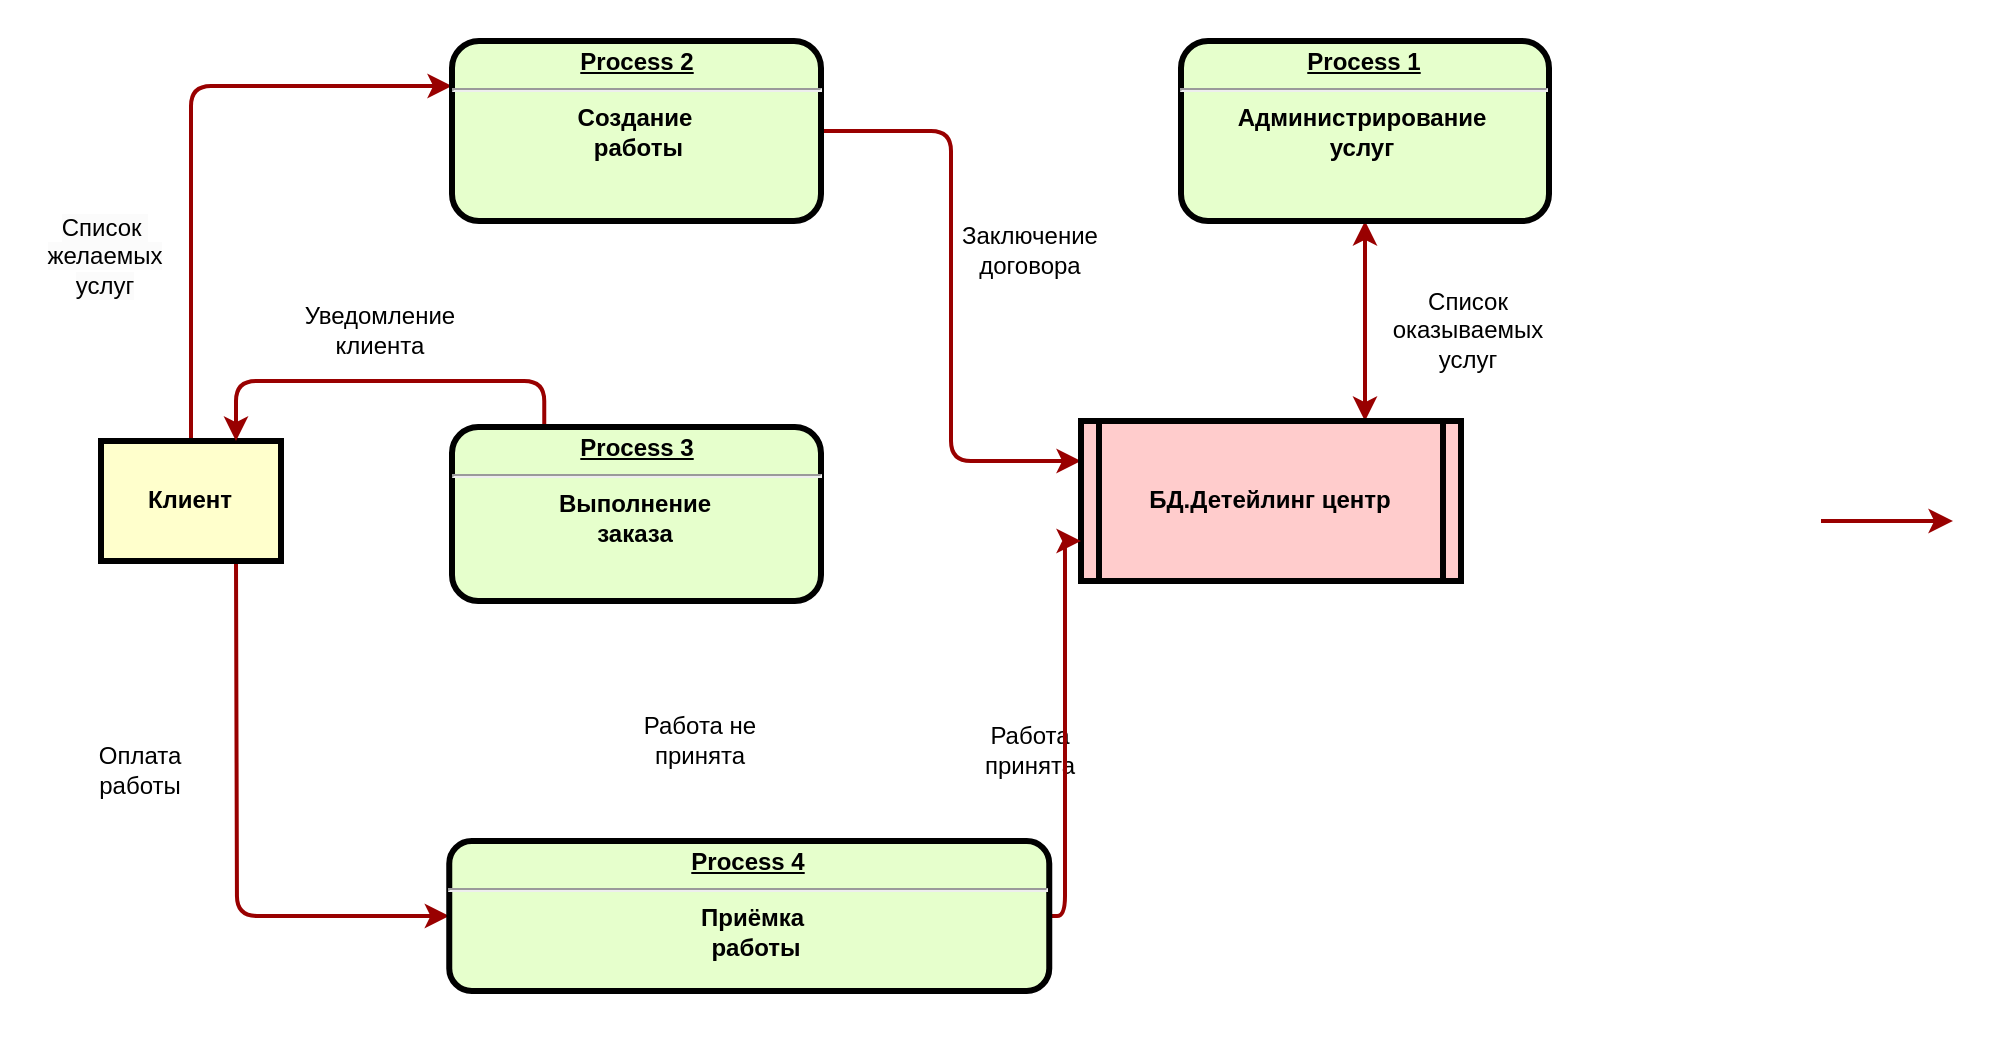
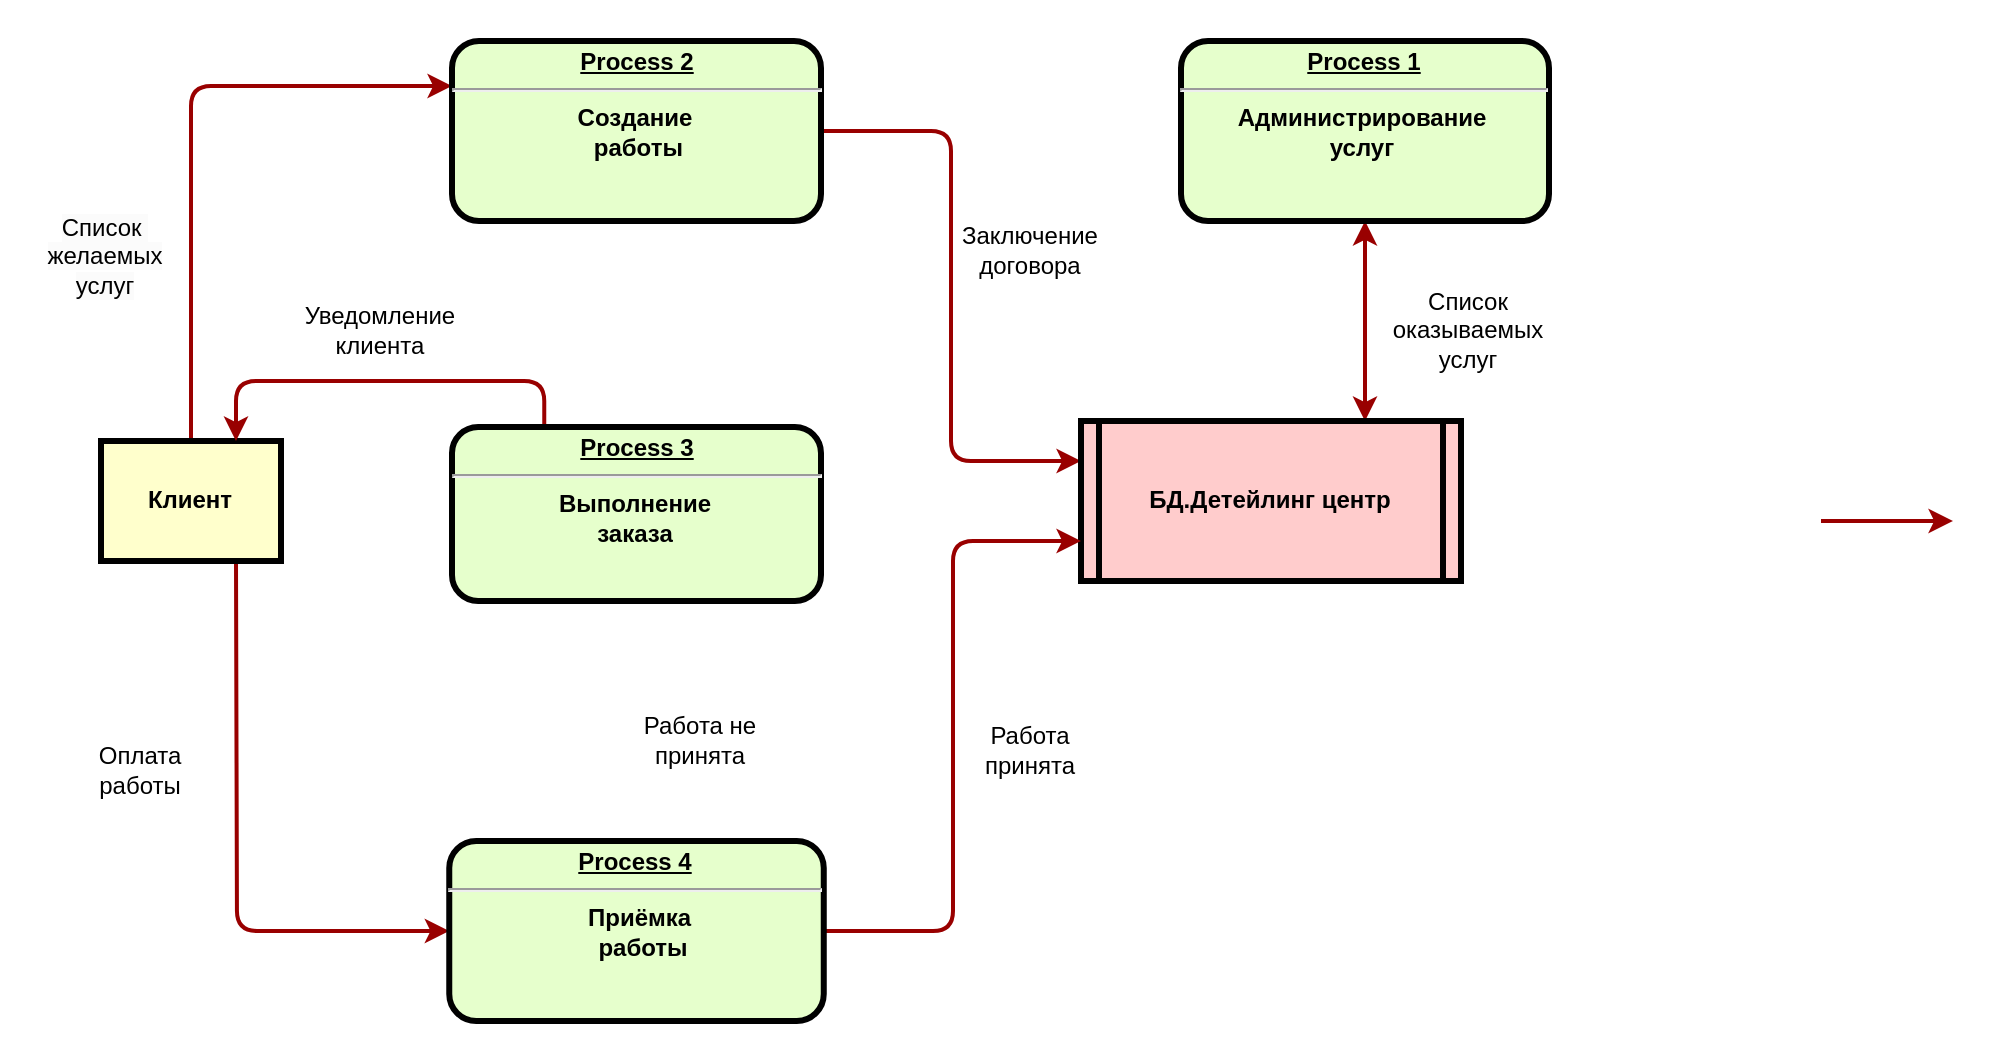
  <mxCell id="0" />
  <mxCell id="1" parent="0" />
  <mxCell id="2" style="edgeStyle=elbowEdgeStyle;rounded=1;orthogonalLoop=1;jettySize=auto;html=1;exitX=0.5;exitY=0;exitDx=0;exitDy=0;entryX=0;entryY=0.25;entryDx=0;entryDy=0;strokeWidth=2;strokeColor=#990000;" edge="1" parent="1" source="4" target="8"><mxGeometry relative="1" as="geometry"><Array as="points"><mxPoint x="95" y="130" /></Array></mxGeometry></mxCell>
  <mxCell id="3" style="edgeStyle=elbowEdgeStyle;rounded=1;orthogonalLoop=1;jettySize=auto;html=1;exitX=0.75;exitY=1;exitDx=0;exitDy=0;entryX=0;entryY=0.5;entryDx=0;entryDy=0;strokeWidth=2;strokeColor=#990000;" edge="1" parent="1" source="4" target="18"><mxGeometry relative="1" as="geometry"><Array as="points"><mxPoint x="118" y="370" /></Array></mxGeometry></mxCell>
  <mxCell id="4" value="Клиент" style="whiteSpace=wrap;align=center;verticalAlign=middle;fontStyle=1;strokeWidth=3;fillColor=#FFFFCC" vertex="1" parent="1"><mxGeometry x="50" y="220" width="90" height="60" as="geometry" /></mxCell>
  <mxCell id="5" style="edgeStyle=elbowEdgeStyle;rounded=1;orthogonalLoop=1;jettySize=auto;html=1;exitX=0.5;exitY=1;exitDx=0;exitDy=0;entryX=0.75;entryY=0;entryDx=0;entryDy=0;strokeWidth=2;startArrow=classic;startFill=1;strokeColor=#990000;" edge="1" parent="1" source="6" target="11"><mxGeometry relative="1" as="geometry" /></mxCell>
  <mxCell id="6" value="&lt;p style=&quot;margin: 0px; margin-top: 4px; text-align: center; text-decoration: underline;&quot;&gt;&lt;strong&gt;Process 1&lt;br&gt;&lt;/strong&gt;&lt;/p&gt;&lt;hr&gt;&lt;p style=&quot;margin: 0px; margin-left: 8px;&quot;&gt;Администрирование&amp;nbsp; &amp;nbsp;&lt;/p&gt;&lt;p style=&quot;margin: 0px; margin-left: 8px;&quot;&gt;у&lt;span style=&quot;background-color: initial;&quot;&gt;слуг&amp;nbsp; &amp;nbsp;&lt;/span&gt;&lt;/p&gt;" style="verticalAlign=middle;align=center;overflow=fill;fontSize=12;fontFamily=Helvetica;html=1;rounded=1;fontStyle=1;strokeWidth=3;fillColor=#E6FFCC" vertex="1" parent="1"><mxGeometry x="590" y="20" width="184" height="90" as="geometry" /></mxCell>
  <mxCell id="7" style="edgeStyle=elbowEdgeStyle;rounded=1;orthogonalLoop=1;jettySize=auto;html=1;exitX=1;exitY=0.5;exitDx=0;exitDy=0;entryX=0;entryY=0.25;entryDx=0;entryDy=0;strokeWidth=2;strokeColor=#990000;" edge="1" parent="1" source="8" target="11"><mxGeometry relative="1" as="geometry" /></mxCell>
  <mxCell id="8" value="&lt;p style=&quot;margin: 0px; margin-top: 4px; text-align: center; text-decoration: underline;&quot;&gt;&lt;strong&gt;Process 2&lt;br&gt;&lt;/strong&gt;&lt;/p&gt;&lt;hr&gt;&lt;p style=&quot;margin: 0px; margin-left: 8px;&quot;&gt;Создание&amp;nbsp; &amp;nbsp;&lt;/p&gt;&lt;p style=&quot;margin: 0px; margin-left: 8px;&quot;&gt;работы&amp;nbsp;&amp;nbsp;&lt;/p&gt;" style="verticalAlign=middle;align=center;overflow=fill;fontSize=12;fontFamily=Helvetica;html=1;rounded=1;fontStyle=1;strokeWidth=3;fillColor=#E6FFCC" vertex="1" parent="1"><mxGeometry x="225.5" y="20" width="184.5" height="90" as="geometry" /></mxCell>
  <mxCell id="9" style="edgeStyle=elbowEdgeStyle;rounded=1;orthogonalLoop=1;jettySize=auto;html=1;exitX=0.25;exitY=0;exitDx=0;exitDy=0;entryX=0.75;entryY=0;entryDx=0;entryDy=0;strokeWidth=2;strokeColor=#990000;" edge="1" parent="1" source="10" target="4"><mxGeometry relative="1" as="geometry"><Array as="points"><mxPoint x="190" y="190" /></Array></mxGeometry></mxCell>
  <mxCell id="10" value="&lt;p style=&quot;margin: 0px; margin-top: 4px; text-align: center; text-decoration: underline;&quot;&gt;&lt;strong&gt;Process 3&lt;br&gt;&lt;/strong&gt;&lt;/p&gt;&lt;hr&gt;&lt;p style=&quot;margin: 0px; margin-left: 8px;&quot;&gt;Выполнение&amp;nbsp; &amp;nbsp;&lt;/p&gt;&lt;p style=&quot;margin: 0px; margin-left: 8px;&quot;&gt;&lt;span style=&quot;background-color: initial;&quot;&gt;заказа&amp;nbsp; &amp;nbsp;&lt;/span&gt;&lt;/p&gt;" style="verticalAlign=middle;align=center;overflow=fill;fontSize=12;fontFamily=Helvetica;html=1;rounded=1;fontStyle=1;strokeWidth=3;fillColor=#E6FFCC" vertex="1" parent="1"><mxGeometry x="225.5" y="213" width="184.5" height="87" as="geometry" /></mxCell>
  <mxCell id="11" value="БД.Детейлинг центр" style="shape=process;whiteSpace=wrap;align=center;verticalAlign=middle;size=0.048;fontStyle=1;strokeWidth=3;fillColor=#FFCCCC" vertex="1" parent="1"><mxGeometry x="540" y="210" width="190" height="80" as="geometry" /></mxCell>
  <mxCell id="12" value="&lt;span style=&quot;color: rgb(0, 0, 0); font-family: Helvetica; font-size: 12px; font-style: normal; font-variant-ligatures: normal; font-variant-caps: normal; font-weight: 400; letter-spacing: normal; orphans: 2; text-indent: 0px; text-transform: none; widows: 2; word-spacing: 0px; -webkit-text-stroke-width: 0px; background-color: rgb(251, 251, 251); text-decoration-thickness: initial; text-decoration-style: initial; text-decoration-color: initial; float: none; display: inline !important;&quot;&gt;Список&amp;nbsp;&lt;br&gt;&lt;/span&gt;&lt;span style=&quot;color: rgb(0, 0, 0); font-family: Helvetica; font-size: 12px; font-style: normal; font-variant-ligatures: normal; font-variant-caps: normal; font-weight: 400; letter-spacing: normal; orphans: 2; text-indent: 0px; text-transform: none; widows: 2; word-spacing: 0px; -webkit-text-stroke-width: 0px; background-color: rgb(251, 251, 251); text-decoration-thickness: initial; text-decoration-style: initial; text-decoration-color: initial; float: none; display: inline !important;&quot;&gt;желаемых &lt;br&gt;услуг&lt;/span&gt;" style="text;whiteSpace=wrap;html=1;align=center;" vertex="1" parent="1"><mxGeometry x="20" y="100" width="65" height="50" as="geometry" /></mxCell>
  <mxCell id="13" value="Список оказываемых услуг" style="text;html=1;strokeColor=none;fillColor=none;align=center;verticalAlign=middle;whiteSpace=wrap;rounded=0;" vertex="1" parent="1"><mxGeometry x="694" y="140" width="80" height="50" as="geometry" /></mxCell>
  <mxCell id="14" value="Уведомление клиента" style="text;html=1;strokeColor=none;fillColor=none;align=center;verticalAlign=middle;whiteSpace=wrap;rounded=0;" vertex="1" parent="1"><mxGeometry x="160" y="150" width="60" height="30" as="geometry" /></mxCell>
  <mxCell id="15" value="Работа принята" style="text;html=1;strokeColor=none;fillColor=none;align=center;verticalAlign=middle;whiteSpace=wrap;rounded=0;" vertex="1" parent="1"><mxGeometry x="485" y="350" width="60" height="50" as="geometry" /></mxCell>
  <mxCell id="16" value="Работа не принята" style="text;html=1;strokeColor=none;fillColor=none;align=center;verticalAlign=middle;whiteSpace=wrap;rounded=0;" vertex="1" parent="1"><mxGeometry x="320" y="350" width="60" height="40" as="geometry" /></mxCell>
  <mxCell id="17" style="edgeStyle=elbowEdgeStyle;rounded=1;orthogonalLoop=1;jettySize=auto;html=1;exitX=1;exitY=0.5;exitDx=0;exitDy=0;entryX=0;entryY=0.75;entryDx=0;entryDy=0;strokeWidth=2;strokeColor=#990000;" edge="1" parent="1" source="18" target="11"><mxGeometry relative="1" as="geometry" /></mxCell>
- <mxCell id="18" value="&lt;p style=&quot;margin: 0px; margin-top: 4px; text-align: center; text-decoration: underline;&quot;&gt;&lt;strong&gt;Process 4&lt;br&gt;&lt;/strong&gt;&lt;/p&gt;&lt;hr&gt;&lt;p style=&quot;margin: 0px; margin-left: 8px;&quot;&gt;Приёмка&amp;nbsp;&lt;/p&gt;&lt;p style=&quot;margin: 0px; margin-left: 8px;&quot;&gt;работы&lt;/p&gt;" style="verticalAlign=middle;align=center;overflow=fill;fontSize=12;fontFamily=Helvetica;html=1;rounded=1;fontStyle=1;strokeWidth=3;fillColor=#E6FFCC" vertex="1" parent="1"><mxGeometry x="224.13" y="420" width="300" height="75" as="geometry" /></mxCell>
+ <mxCell id="18" value="&lt;p style=&quot;margin: 0px; margin-top: 4px; text-align: center; text-decoration: underline;&quot;&gt;&lt;strong&gt;Process 4&lt;br&gt;&lt;/strong&gt;&lt;/p&gt;&lt;hr&gt;&lt;p style=&quot;margin: 0px; margin-left: 8px;&quot;&gt;Приёмка&amp;nbsp;&lt;/p&gt;&lt;p style=&quot;margin: 0px; margin-left: 8px;&quot;&gt;работы&lt;/p&gt;" style="verticalAlign=middle;align=center;overflow=fill;fontSize=12;fontFamily=Helvetica;html=1;rounded=1;fontStyle=1;strokeWidth=3;fillColor=#E6FFCC" vertex="1" parent="1"><mxGeometry x="224.13" y="420" width="187.25" height="90" as="geometry" /></mxCell>
  <mxCell id="19" value="" style="edgeStyle=elbowEdgeStyle;elbow=horizontal;strokeColor=#990000;strokeWidth=2;entryX=0;entryY=0.5;entryDx=0;entryDy=0;" edge="1" parent="1"><mxGeometry width="100" height="100" relative="1" as="geometry"><mxPoint x="910" y="260" as="sourcePoint" /><mxPoint x="976" y="260" as="targetPoint" /><Array as="points"><mxPoint x="940" y="255" /></Array></mxGeometry></mxCell>
  <mxCell id="20" value="Заключение&lt;br&gt;договора" style="text;html=1;strokeColor=none;fillColor=none;align=center;verticalAlign=middle;whiteSpace=wrap;rounded=0;" vertex="1" parent="1"><mxGeometry x="480" y="110" width="70" height="30" as="geometry" /></mxCell>
  <mxCell id="21" value="Оплата&lt;br&gt;работы" style="text;html=1;strokeColor=none;fillColor=none;align=center;verticalAlign=middle;whiteSpace=wrap;rounded=0;" vertex="1" parent="1"><mxGeometry x="40" y="360" width="60" height="50" as="geometry" /></mxCell>
